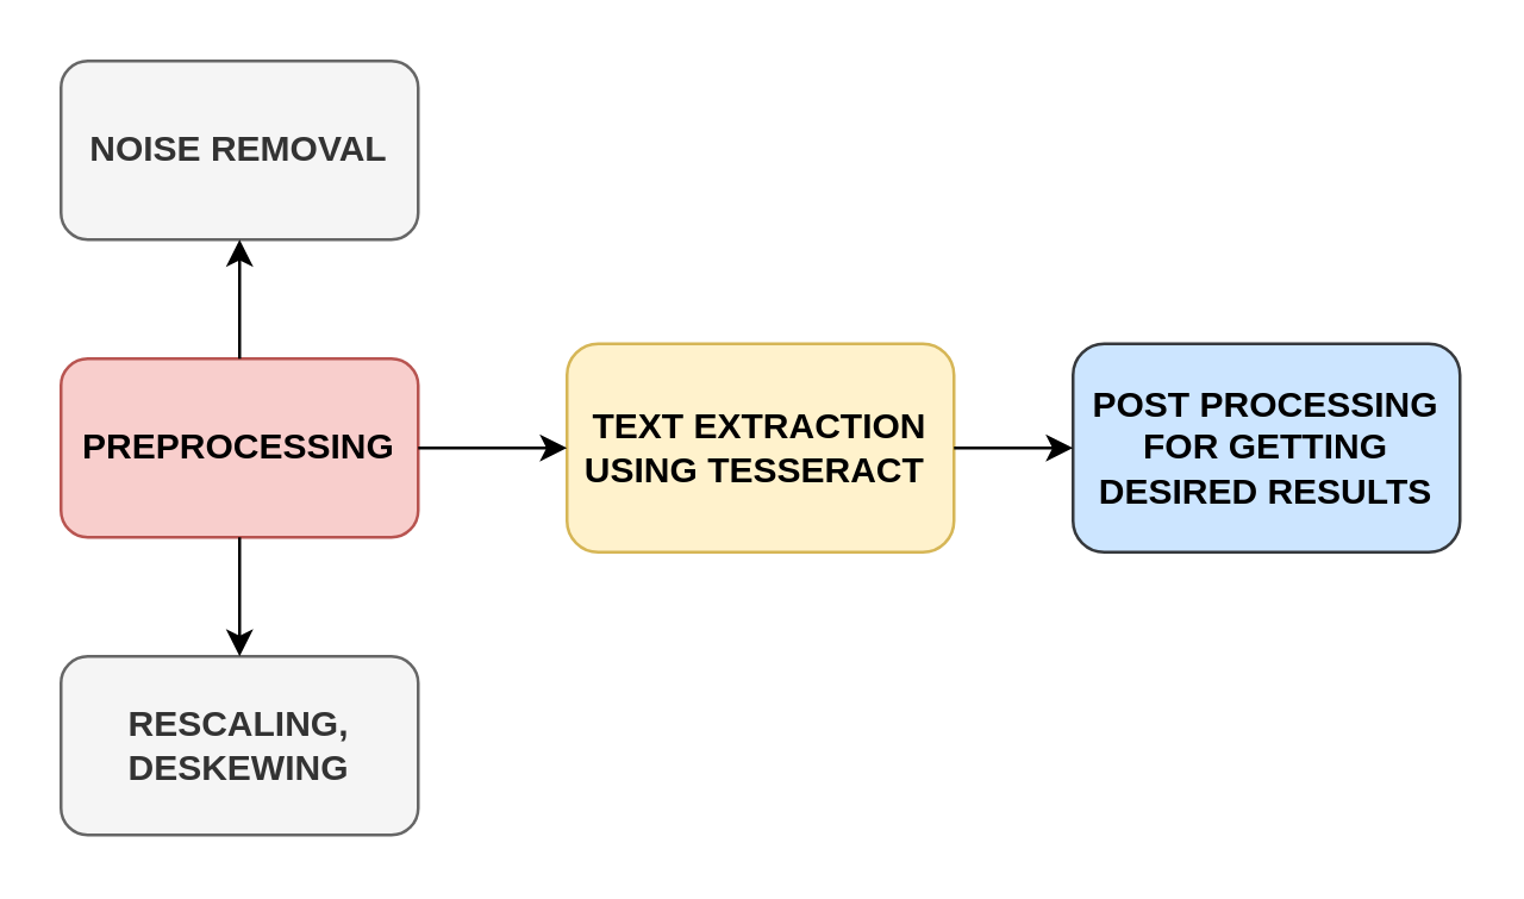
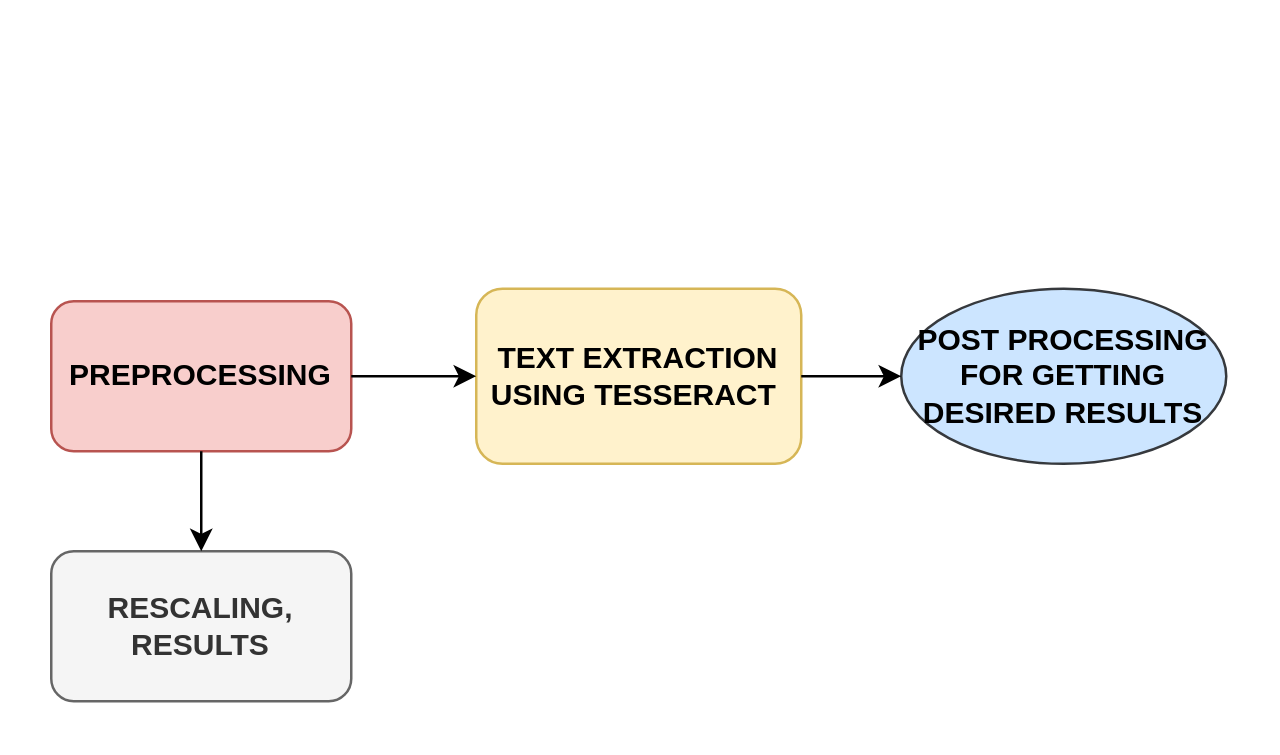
  <mxCell id="0" />
  <mxCell id="1" parent="0" />
  <mxCell id="2" value="&lt;b&gt;PREPROCESSING&lt;/b&gt;" style="rounded=1;whiteSpace=wrap;html=1;fillColor=#f8cecc;strokeColor=#b85450;" vertex="1" parent="1"><mxGeometry x="20" y="120" width="120" height="60" as="geometry" /></mxCell>
  <mxCell id="3" value="&lt;b&gt;TEXT EXTRACTION USING TESSERACT&amp;nbsp;&lt;/b&gt;" style="rounded=1;whiteSpace=wrap;html=1;fillColor=#fff2cc;strokeColor=#d6b656;" vertex="1" parent="1"><mxGeometry x="190" y="115" width="130" height="70" as="geometry" /></mxCell>
- <mxCell id="4" value="&lt;b&gt;POST PROCESSING FOR GETTING DESIRED RESULTS&lt;/b&gt;" style="rounded=1;whiteSpace=wrap;html=1;fillColor=#cce5ff;strokeColor=#36393d;" vertex="1" parent="1"><mxGeometry x="360" y="115" width="130" height="70" as="geometry" /></mxCell>
- <mxCell id="5" value="&lt;b&gt;NOISE REMOVAL&lt;/b&gt;" style="rounded=1;whiteSpace=wrap;html=1;fillColor=#f5f5f5;strokeColor=#666666;fontColor=#333333;" vertex="1" parent="1"><mxGeometry x="20" y="20" width="120" height="60" as="geometry" /></mxCell>
- <mxCell id="6" value="&lt;b&gt;RESCALING, DESKEWING&lt;/b&gt;" style="rounded=1;whiteSpace=wrap;html=1;fillColor=#f5f5f5;strokeColor=#666666;fontColor=#333333;" vertex="1" parent="1"><mxGeometry x="20" y="220" width="120" height="60" as="geometry" /></mxCell>
+ <mxCell id="4" value="&lt;b&gt;POST PROCESSING FOR GETTING DESIRED RESULTS&lt;/b&gt;" style="ellipse;whiteSpace=wrap;html=1;fillColor=#cce5ff;strokeColor=#36393d;" vertex="1" parent="1"><mxGeometry x="360" y="115" width="130" height="70" as="geometry" /></mxCell>
+ <mxCell id="6" value="&lt;b&gt;RESCALING, RESULTS&lt;/b&gt;" style="rounded=1;whiteSpace=wrap;html=1;fillColor=#f5f5f5;strokeColor=#666666;fontColor=#333333;" vertex="1" parent="1"><mxGeometry x="20" y="220" width="120" height="60" as="geometry" /></mxCell>
  <mxCell id="7" value="" style="endArrow=classic;html=1;exitX=1;exitY=0.5;exitDx=0;exitDy=0;entryX=0;entryY=0.5;entryDx=0;entryDy=0;" edge="1" parent="1" source="2" target="3"><mxGeometry width="50" height="50" relative="1" as="geometry"><mxPoint x="-30" y="160" as="sourcePoint" /><mxPoint x="30" y="160" as="targetPoint" /></mxGeometry></mxCell>
  <mxCell id="8" value="" style="endArrow=classic;html=1;entryX=0;entryY=0.5;entryDx=0;entryDy=0;" edge="1" parent="1" target="4"><mxGeometry width="50" height="50" relative="1" as="geometry"><mxPoint x="320" y="150" as="sourcePoint" /><mxPoint x="40" y="170" as="targetPoint" /></mxGeometry></mxCell>
- <mxCell id="9" value="" style="endArrow=classic;html=1;entryX=0.5;entryY=1;entryDx=0;entryDy=0;" edge="1" parent="1" source="2" target="5"><mxGeometry width="50" height="50" relative="1" as="geometry"><mxPoint x="-10" y="180" as="sourcePoint" /><mxPoint x="50" y="180" as="targetPoint" /></mxGeometry></mxCell>
  <mxCell id="10" value="" style="endArrow=classic;html=1;exitX=0.5;exitY=1;exitDx=0;exitDy=0;entryX=0.5;entryY=0;entryDx=0;entryDy=0;" edge="1" parent="1" source="2" target="6"><mxGeometry width="50" height="50" relative="1" as="geometry"><mxPoint x="0" y="190" as="sourcePoint" /><mxPoint x="60" y="190" as="targetPoint" /></mxGeometry></mxCell>
